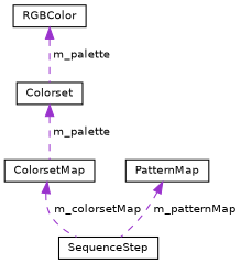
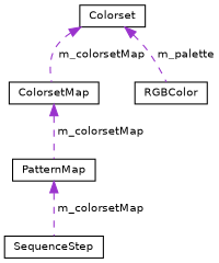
  digraph {
    node [color=black fontname=Helvetica fontsize=10 shape=record]
    edge [color=darkorchid3 dir=back fontname=Helvetica fontsize=10 labelfontname=Helvetica labelfontsize=10 style=dashed]
    n1 [height=0.2 label=SequenceStep width=0.4]
    n2 [height=0.2 label=ColorsetMap width=0.4]
    n3 [height=0.2 label=Colorset width=0.4]
    n4 [height=0.2 label=RGBColor width=0.4]
    n5 [height=0.2 label=PatternMap width=0.4]
-   n2 -> n1 [label=" m_colorsetMap"]
-   n3 -> n2 [label=" m_palette"]
-   n4 -> n3 [label=" m_palette"]
-   n5 -> n1 [label=" m_patternMap"]
+   n2 -> n5 [label=" m_colorsetMap"]
+   n3 -> n2 [label=" m_colorsetMap"]
+   n3 -> n4 [label=" m_palette"]
+   n5 -> n1 [label=" m_colorsetMap"]
  }
